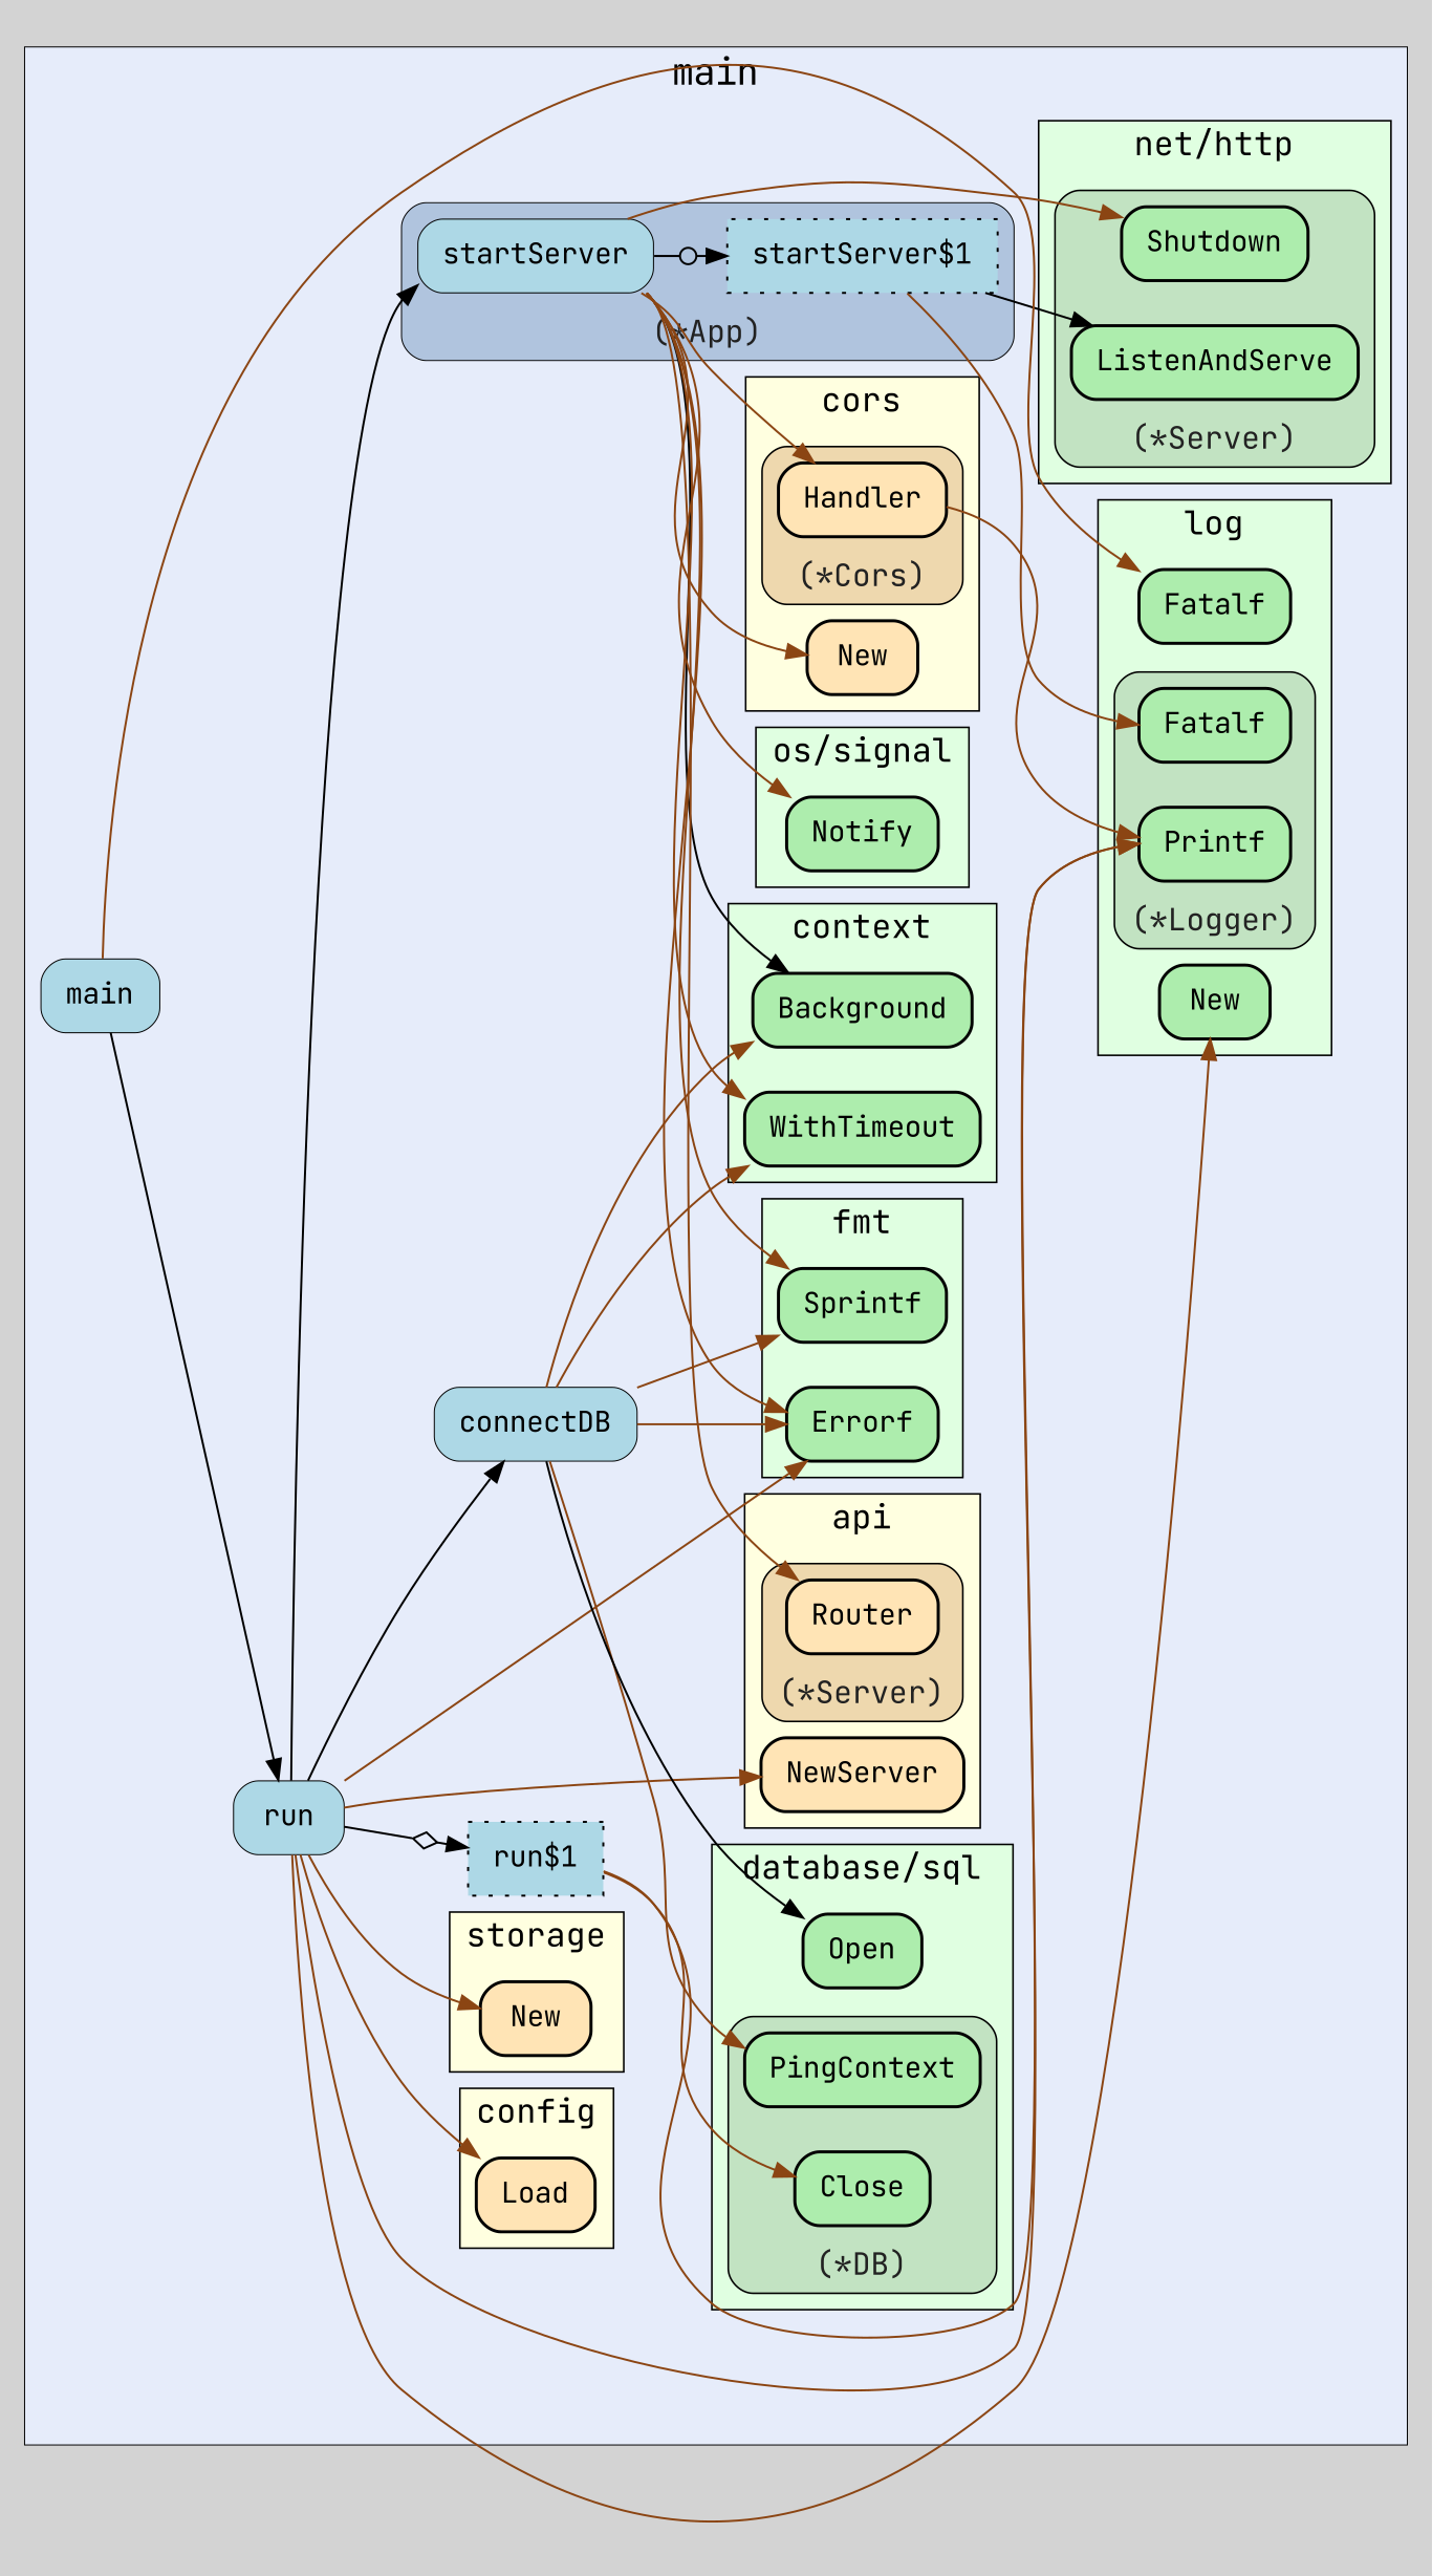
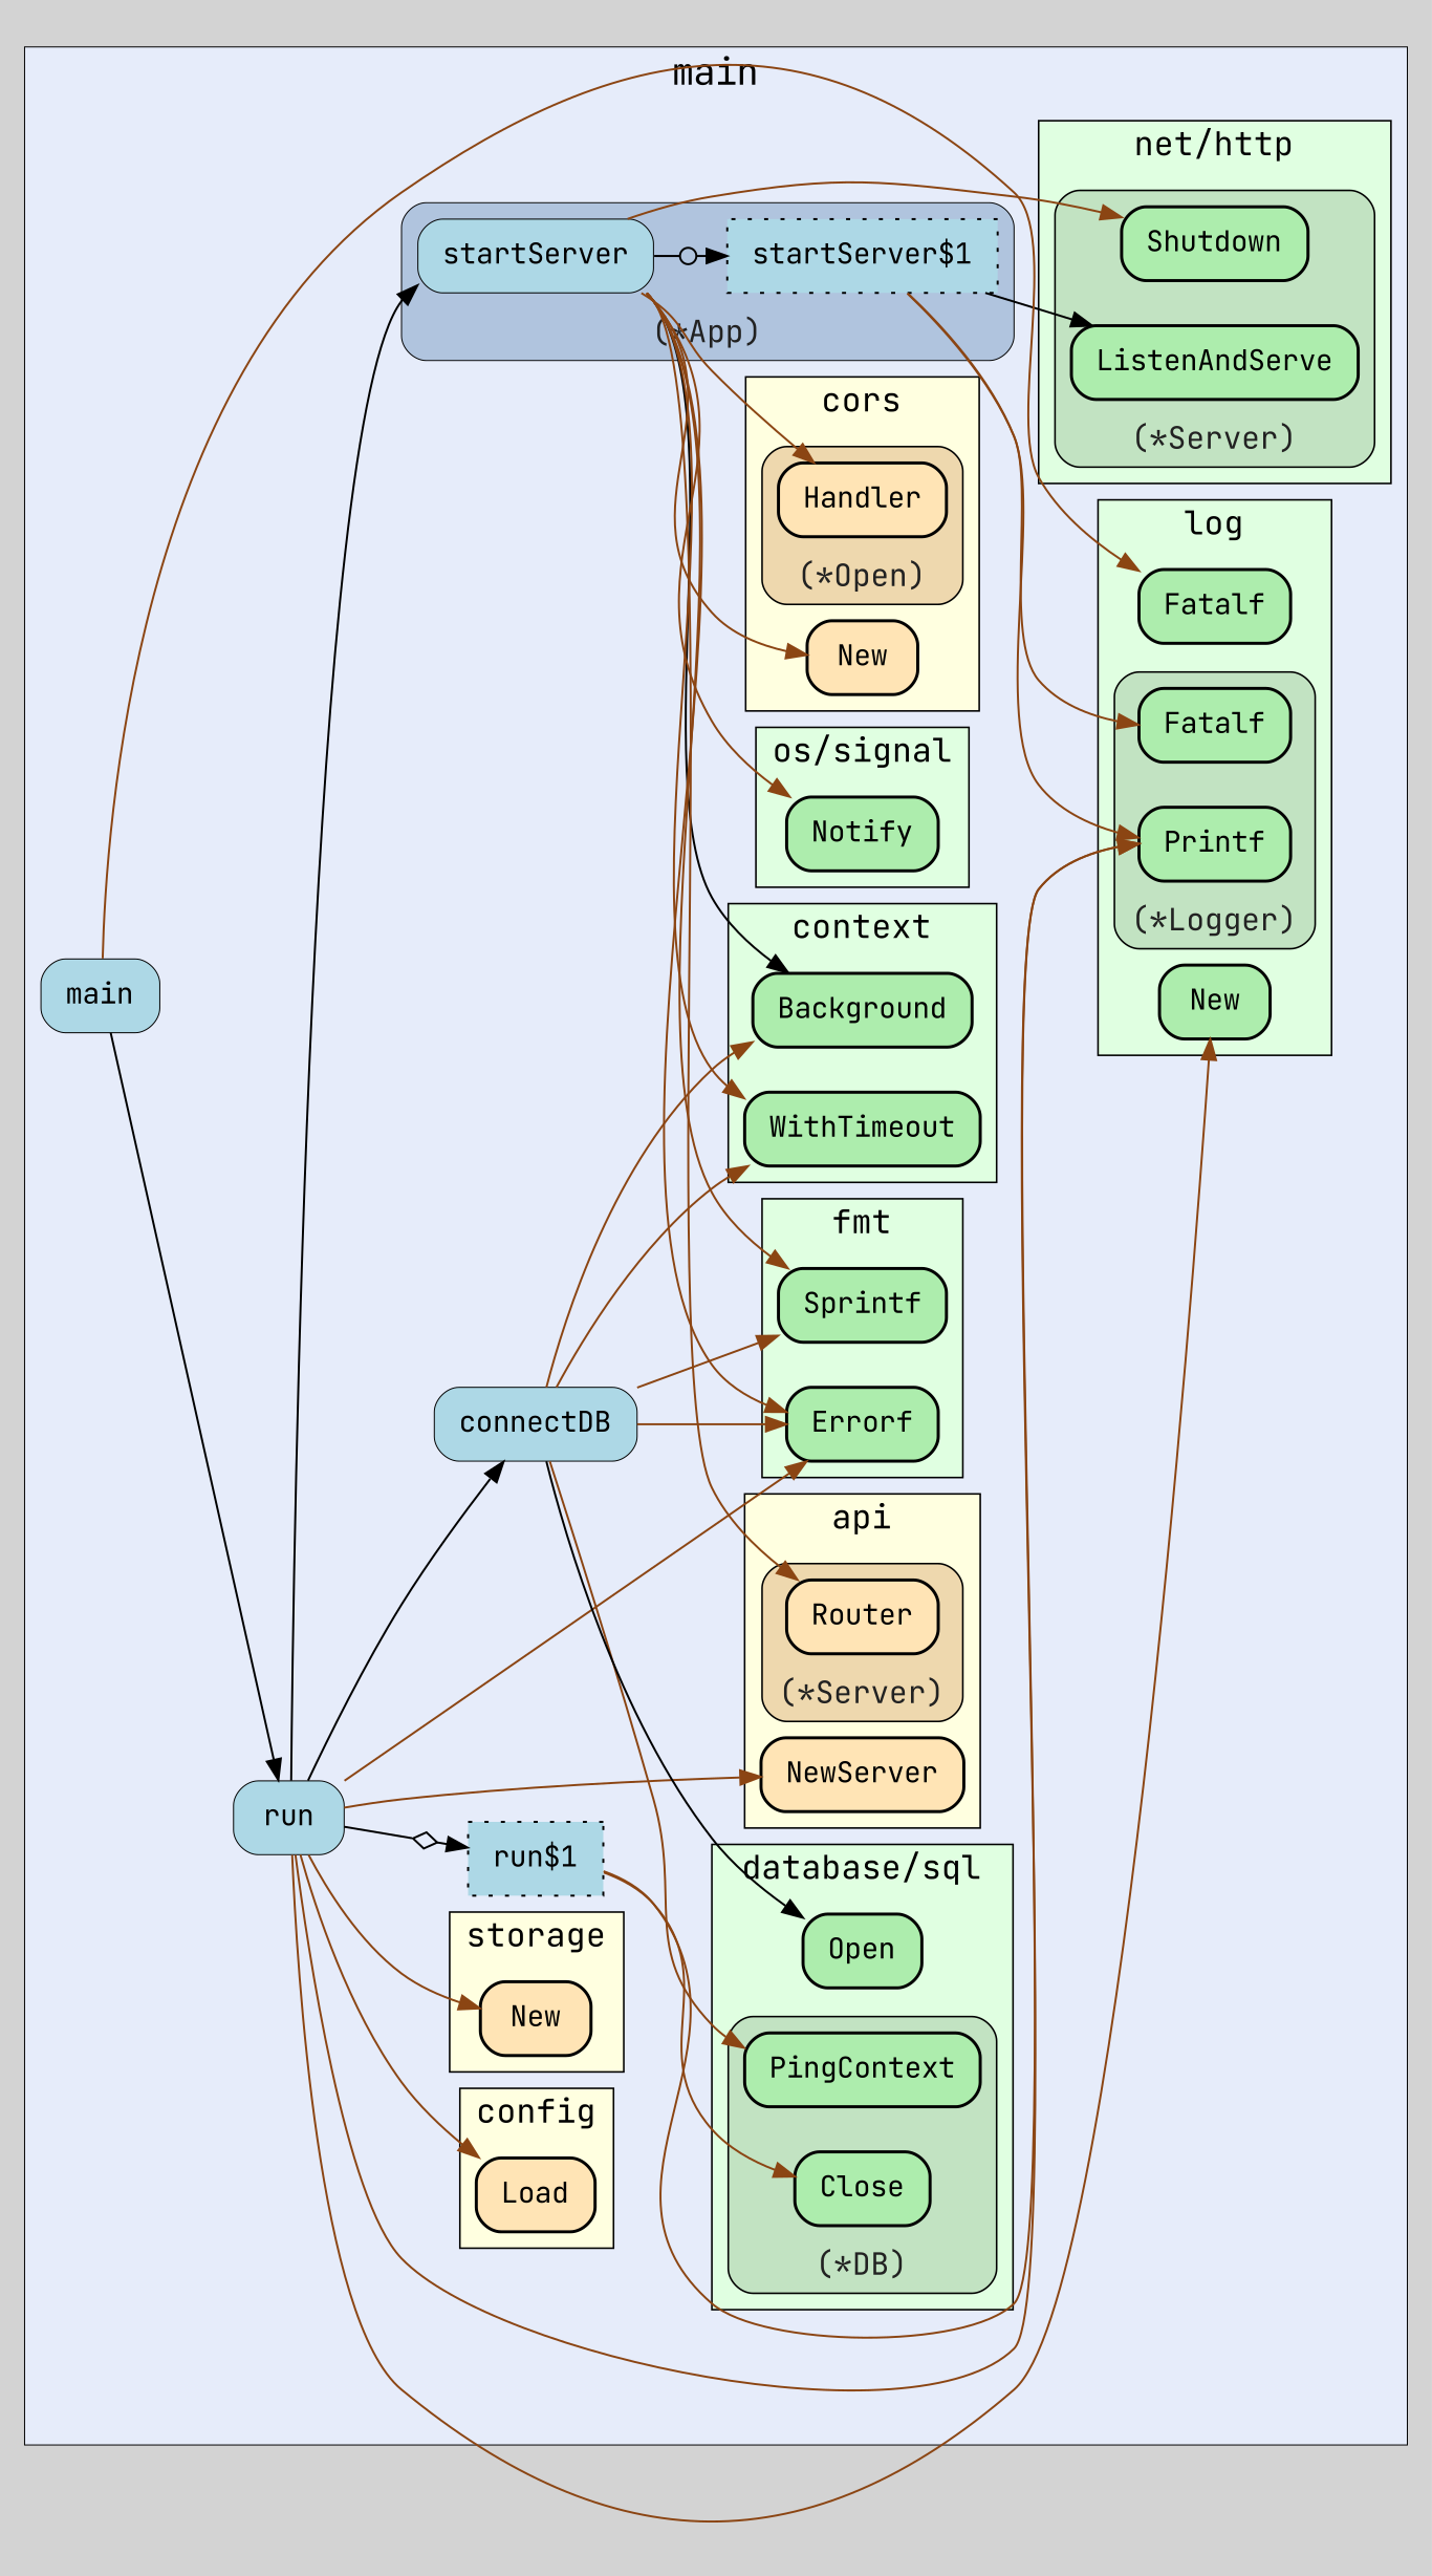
  digraph {
    bgcolor=lightgray
    fontname="JetBrains Mono"
    fontsize=14
    labeljust=l
    nodesep=0.3
    penwidth=0.5
    rankdir=LR
    style=solid
    node [fillcolor="#adedad" fontname="JetBrains Mono" margin="0.16,0.0" penwidth=1.5 shape=box style="filled,rounded"]
    edge [fontname="JetBrains Mono" minlen=1 color=saddlebrown]
    n1 [fillcolor=lightblue label=startServer penwidth=0.5]
    n2 [fillcolor=lightblue label="startServer$1" penwidth=1.0 style="dotted,filled"]
    n3 [label=Background]
    n4 [label=WithTimeout]
    n5 [label=PingContext]
    n6 [label=Close]
    n7 [label=Open]
    n8 [label=Errorf]
    n9 [label=Sprintf]
    n10 [fillcolor=moccasin label=Router]
    n11 [fillcolor=moccasin label=NewServer]
    n12 [fillcolor=moccasin label=Load]
    n13 [fillcolor=moccasin label=New]
    n14 [fillcolor=moccasin label=Handler]
    n15 [fillcolor=moccasin label=New]
    n16 [label=Printf]
    n17 [label=Fatalf]
    n18 [label=New]
    n19 [label=Fatalf]
    n20 [label=ListenAndServe]
    n21 [label=Shutdown]
    n22 [label=Notify]
    n23 [fillcolor=lightblue label=run penwidth=0.5]
    n24 [fillcolor=lightblue label=connectDB penwidth=0.5]
    n25 [fillcolor=lightblue label="run$1" penwidth=1.0 style="dotted,filled"]
    n26 [fillcolor=lightblue label=main penwidth=0.5]
    subgraph cluster_1 {
      bgcolor="#e6ecfa"
      fontsize=18
      label=main
      labeljust=c
      labelloc=t
      n23
      n24
      n25
      n26
      subgraph cluster_2 {
        bgcolor="#e6ecfa"
        fillcolor=lightsteelblue
        fontcolor="#222222"
        fontsize=15
        label="(*App)"
        labeljust=c
        labelloc=b
        style="rounded,filled"
        n1
        n2
      }
      subgraph cluster_3 {
        bgcolor="#e6ecfa"
        fillcolor="#E0FFE1"
        fontsize=16
        label=context
        labeljust=c
        labelloc=t
        penwidth=0.8
        rank=sink
        style=filled
        n3
        n4
      }
      subgraph cluster_4 {
        bgcolor="#e6ecfa"
        fillcolor="#E0FFE1"
        fontsize=16
        label="database/sql"
        labeljust=c
        labelloc=t
        penwidth=0.8
        rank=sink
        style=filled
        n7
        subgraph cluster_5 {
          bgcolor="#e6ecfa"
          fillcolor="#c2e3c2"
          fontcolor="#222222"
          fontsize=15
          label="(*DB)"
          labeljust=c
          labelloc=b
          penwidth=0.8
          rank=sink
          style="rounded,filled"
          n5
          n6
        }
      }
      subgraph cluster_6 {
        bgcolor="#e6ecfa"
        fillcolor="#E0FFE1"
        fontsize=16
        label=fmt
        labeljust=c
        labelloc=t
        penwidth=0.8
        rank=sink
        style=filled
        n8
        n9
      }
      subgraph cluster_7 {
        bgcolor="#e6ecfa"
        fillcolor=lightyellow
        fontsize=16
        label=api
        labeljust=c
        labelloc=t
        penwidth=0.8
        rank=sink
        style=filled
        n11
        subgraph cluster_8 {
          bgcolor="#e6ecfa"
          fillcolor=wheat2
          fontcolor="#222222"
          fontsize=15
          label="(*Server)"
          labeljust=c
          labelloc=b
          penwidth=0.8
          rank=sink
          style="rounded,filled"
          n10
        }
      }
      subgraph cluster_9 {
        bgcolor="#e6ecfa"
        fillcolor=lightyellow
        fontsize=16
        label=config
        labeljust=c
        labelloc=t
        penwidth=0.8
        rank=sink
        style=filled
        n12
      }
      subgraph cluster_10 {
        bgcolor="#e6ecfa"
        fillcolor=lightyellow
        fontsize=16
        label=storage
        labeljust=c
        labelloc=t
        penwidth=0.8
        rank=sink
        style=filled
        n13
      }
      subgraph cluster_11 {
        bgcolor="#e6ecfa"
        fillcolor=lightyellow
        fontsize=16
        label=cors
        labeljust=c
        labelloc=t
        penwidth=0.8
        rank=sink
        style=filled
        n15
        subgraph cluster_12 {
          bgcolor="#e6ecfa"
          fillcolor=wheat2
          fontcolor="#222222"
          fontsize=15
-         label="(*Cors)"
+         label="(*Open)"
          labeljust=c
          labelloc=b
          penwidth=0.8
          rank=sink
          style="rounded,filled"
          n14
        }
      }
      subgraph cluster_13 {
        bgcolor="#e6ecfa"
        fillcolor="#E0FFE1"
        fontsize=16
        label=log
        labeljust=c
        labelloc=t
        penwidth=0.8
        rank=sink
        style=filled
        n18
        n19
        subgraph cluster_14 {
          bgcolor="#e6ecfa"
          fillcolor="#c2e3c2"
          fontcolor="#222222"
          fontsize=15
          label="(*Logger)"
          labeljust=c
          labelloc=b
          penwidth=0.8
          rank=sink
          style="rounded,filled"
          n16
          n17
        }
      }
      subgraph cluster_15 {
        bgcolor="#e6ecfa"
        fillcolor="#E0FFE1"
        fontsize=16
        label="net/http"
        labeljust=c
        labelloc=t
        penwidth=0.8
        rank=sink
        style=filled
        subgraph cluster_16 {
          bgcolor="#e6ecfa"
          fillcolor="#c2e3c2"
          fontcolor="#222222"
          fontsize=15
          label="(*Server)"
          labeljust=c
          labelloc=b
          penwidth=0.8
          rank=sink
          style="rounded,filled"
          n20
          n21
        }
      }
      subgraph cluster_17 {
        bgcolor="#e6ecfa"
        fillcolor="#E0FFE1"
        fontsize=16
        label="os/signal"
        labeljust=c
        labelloc=t
        penwidth=0.8
        rank=sink
        style=filled
        n22
      }
    }
    n1 -> n2 [arrowhead=normalnoneodot color=""]
    n1 -> n3 [color=black]
    n1 -> n4
    n1 -> n8
    n1 -> n9
    n1 -> n10
    n1 -> n14
    n1 -> n15
    n1 -> n21
    n1 -> n22
-   n14 -> n16
+   n2 -> n16
    n2 -> n17
    n2 -> n20 [color=black]
    n23 -> n1 [color=""]
    n23 -> n8
    n23 -> n11
    n23 -> n12
    n23 -> n13
    n23 -> n16
    n23 -> n18
    n23 -> n24 [color=""]
    n23 -> n25 [arrowhead=normalnoneodiamond color=""]
    n24 -> n3
    n24 -> n4
    n24 -> n5
    n24 -> n7 [color=black]
    n24 -> n8
    n24 -> n9
    n25 -> n6
    n25 -> n16
    n26 -> n19
    n26 -> n23 [color=""]
  }
